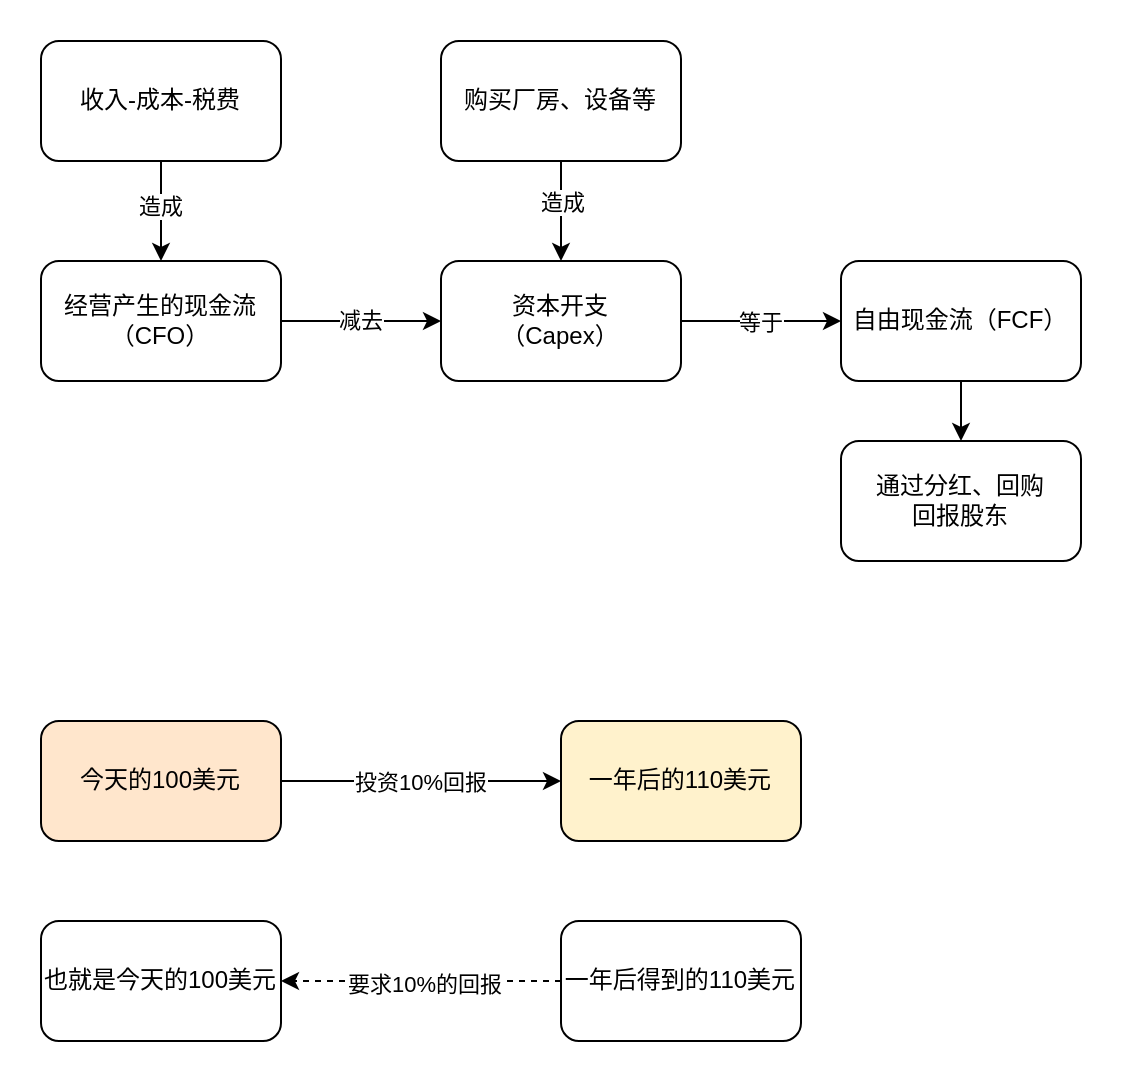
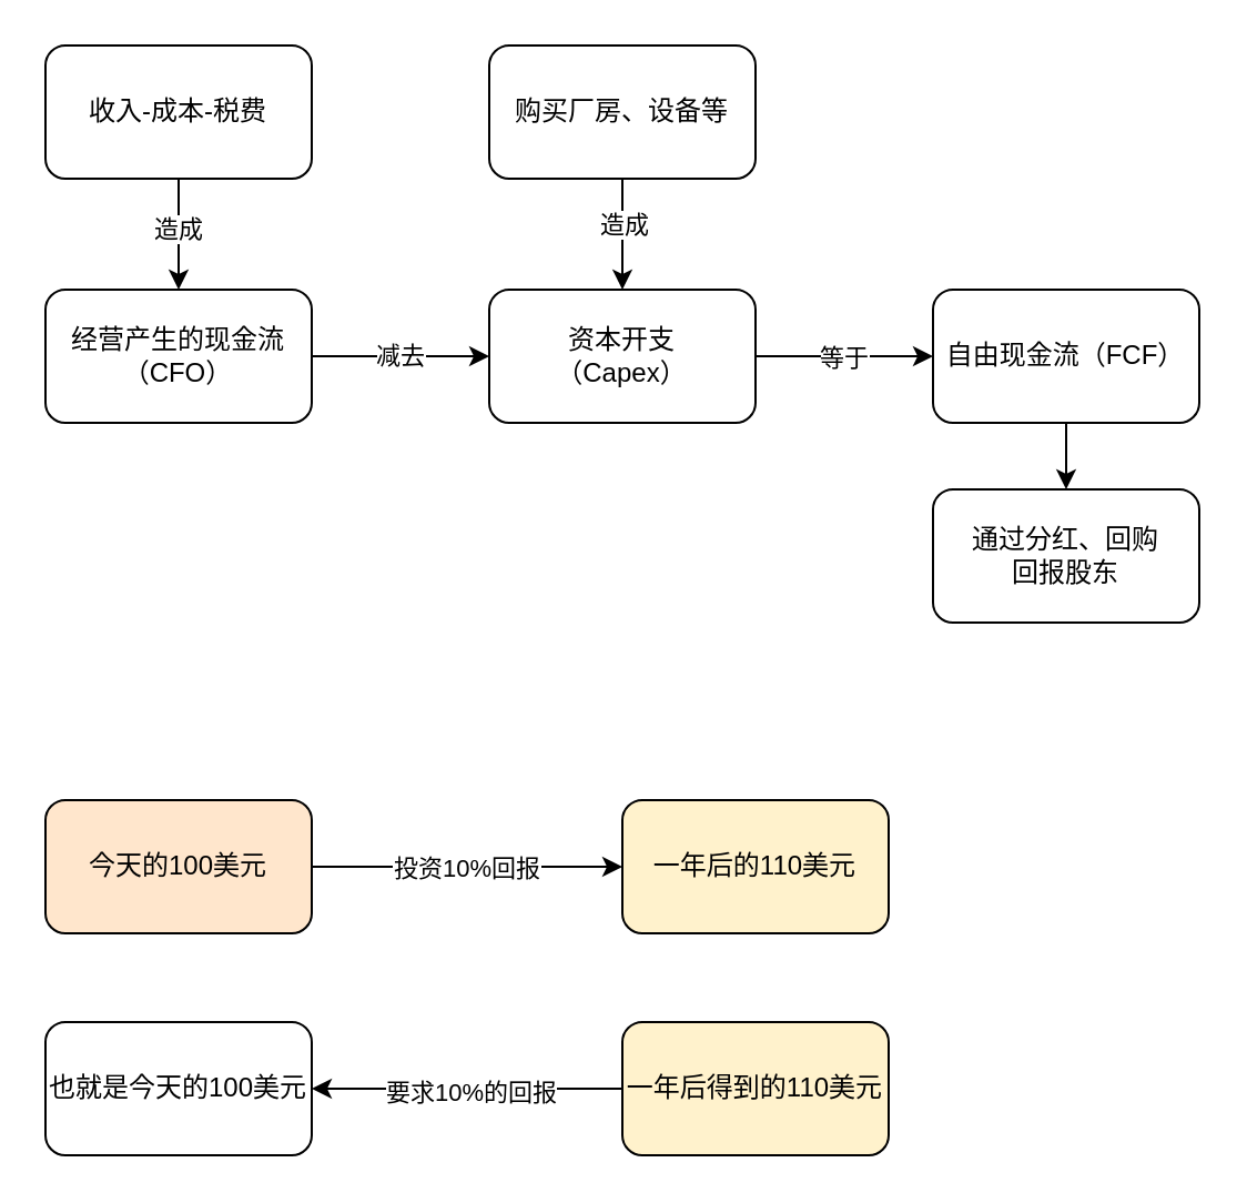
  <mxCell id="0" />
  <mxCell id="1" parent="0" />
  <mxCell id="2" value="" style="edgeStyle=orthogonalEdgeStyle;rounded=0;orthogonalLoop=1;jettySize=auto;html=1;" edge="1" parent="1" source="4" target="5"><mxGeometry relative="1" as="geometry" /></mxCell>
  <mxCell id="3" value="投资10%回报" style="edgeLabel;html=1;align=center;verticalAlign=middle;resizable=0;points=[];" vertex="1" connectable="0" parent="2"><mxGeometry x="-0.018" relative="1" as="geometry"><mxPoint as="offset" /></mxGeometry></mxCell>
  <mxCell id="4" value="今天的100美元" style="rounded=1;whiteSpace=wrap;html=1;fillColor=#ffe6cc;" vertex="1" parent="1"><mxGeometry x="20" y="360" width="120" height="60" as="geometry" /></mxCell>
  <mxCell id="5" value="一年后的110美元" style="rounded=1;whiteSpace=wrap;html=1;fillColor=#fff2cc;" vertex="1" parent="1"><mxGeometry x="280" y="360" width="120" height="60" as="geometry" /></mxCell>
  <mxCell id="6" value="也就是今天的100美元" style="rounded=1;whiteSpace=wrap;html=1;" vertex="1" parent="1"><mxGeometry x="20" y="460" width="120" height="60" as="geometry" /></mxCell>
- <mxCell id="7" style="edgeStyle=orthogonalEdgeStyle;rounded=0;orthogonalLoop=1;jettySize=auto;html=1;entryX=1;entryY=0.5;entryDx=0;entryDy=0;dashed=1;" edge="1" parent="1" source="9" target="6"><mxGeometry relative="1" as="geometry" /></mxCell>
+ <mxCell id="7" style="edgeStyle=orthogonalEdgeStyle;rounded=0;orthogonalLoop=1;jettySize=auto;html=1;entryX=1;entryY=0.5;entryDx=0;entryDy=0;" edge="1" parent="1" source="9" target="6"><mxGeometry relative="1" as="geometry" /></mxCell>
  <mxCell id="8" value="要求10%的回报" style="edgeLabel;html=1;align=center;verticalAlign=middle;resizable=0;points=[];" vertex="1" connectable="0" parent="7"><mxGeometry x="-0.009" y="1" relative="1" as="geometry"><mxPoint as="offset" /></mxGeometry></mxCell>
- <mxCell id="9" value="一年后得到的110美元" style="rounded=1;whiteSpace=wrap;html=1;" vertex="1" parent="1"><mxGeometry x="280" y="460" width="120" height="60" as="geometry" /></mxCell>
+ <mxCell id="9" value="一年后得到的110美元" style="rounded=1;whiteSpace=wrap;html=1;fillColor=#fff2cc;" vertex="1" parent="1"><mxGeometry x="280" y="460" width="120" height="60" as="geometry" /></mxCell>
  <mxCell id="10" value="" style="edgeStyle=orthogonalEdgeStyle;rounded=0;orthogonalLoop=1;jettySize=auto;html=1;" edge="1" parent="1" source="12" target="15"><mxGeometry relative="1" as="geometry" /></mxCell>
  <mxCell id="11" value="减去" style="edgeLabel;html=1;align=center;verticalAlign=middle;resizable=0;points=[];" vertex="1" connectable="0" parent="10"><mxGeometry x="-0.032" y="1" relative="1" as="geometry"><mxPoint as="offset" /></mxGeometry></mxCell>
  <mxCell id="12" value="经营产生的现金流&lt;br&gt;（CFO）" style="rounded=1;whiteSpace=wrap;html=1;" vertex="1" parent="1"><mxGeometry x="20" y="130" width="120" height="60" as="geometry" /></mxCell>
  <mxCell id="13" value="" style="edgeStyle=orthogonalEdgeStyle;rounded=0;orthogonalLoop=1;jettySize=auto;html=1;" edge="1" parent="1" source="15" target="17"><mxGeometry relative="1" as="geometry" /></mxCell>
  <mxCell id="14" value="等于" style="edgeLabel;html=1;align=center;verticalAlign=middle;resizable=0;points=[];" vertex="1" connectable="0" parent="13"><mxGeometry x="-0.032" y="-1" relative="1" as="geometry"><mxPoint y="-1" as="offset" /></mxGeometry></mxCell>
  <mxCell id="15" value="资本开支&lt;br&gt;（Capex）" style="rounded=1;whiteSpace=wrap;html=1;" vertex="1" parent="1"><mxGeometry x="220" y="130" width="120" height="60" as="geometry" /></mxCell>
  <mxCell id="16" value="" style="edgeStyle=orthogonalEdgeStyle;rounded=0;orthogonalLoop=1;jettySize=auto;html=1;" edge="1" parent="1" source="17" target="24"><mxGeometry relative="1" as="geometry" /></mxCell>
  <mxCell id="17" value="自由现金流（FCF）" style="rounded=1;whiteSpace=wrap;html=1;" vertex="1" parent="1"><mxGeometry x="420" y="130" width="120" height="60" as="geometry" /></mxCell>
  <mxCell id="18" style="edgeStyle=orthogonalEdgeStyle;rounded=0;orthogonalLoop=1;jettySize=auto;html=1;entryX=0.5;entryY=0;entryDx=0;entryDy=0;" edge="1" parent="1" source="20" target="12"><mxGeometry relative="1" as="geometry" /></mxCell>
  <mxCell id="19" value="造成" style="edgeLabel;html=1;align=center;verticalAlign=middle;resizable=0;points=[];" vertex="1" connectable="0" parent="18"><mxGeometry x="-0.13" y="-1" relative="1" as="geometry"><mxPoint as="offset" /></mxGeometry></mxCell>
  <mxCell id="20" value="收入-成本-税费" style="rounded=1;whiteSpace=wrap;html=1;" vertex="1" parent="1"><mxGeometry x="20" y="20" width="120" height="60" as="geometry" /></mxCell>
  <mxCell id="21" style="edgeStyle=orthogonalEdgeStyle;rounded=0;orthogonalLoop=1;jettySize=auto;html=1;entryX=0.5;entryY=0;entryDx=0;entryDy=0;" edge="1" parent="1" source="23" target="15"><mxGeometry relative="1" as="geometry" /></mxCell>
  <mxCell id="22" value="造成" style="edgeLabel;html=1;align=center;verticalAlign=middle;resizable=0;points=[];" vertex="1" connectable="0" parent="21"><mxGeometry x="-0.108" y="-1" relative="1" as="geometry"><mxPoint x="1" y="-2" as="offset" /></mxGeometry></mxCell>
  <mxCell id="23" value="购买厂房、设备等" style="rounded=1;whiteSpace=wrap;html=1;" vertex="1" parent="1"><mxGeometry x="220" y="20" width="120" height="60" as="geometry" /></mxCell>
  <mxCell id="24" value="通过分红、回购&lt;br&gt;回报股东" style="rounded=1;whiteSpace=wrap;html=1;" vertex="1" parent="1"><mxGeometry x="420" y="220" width="120" height="60" as="geometry" /></mxCell>
